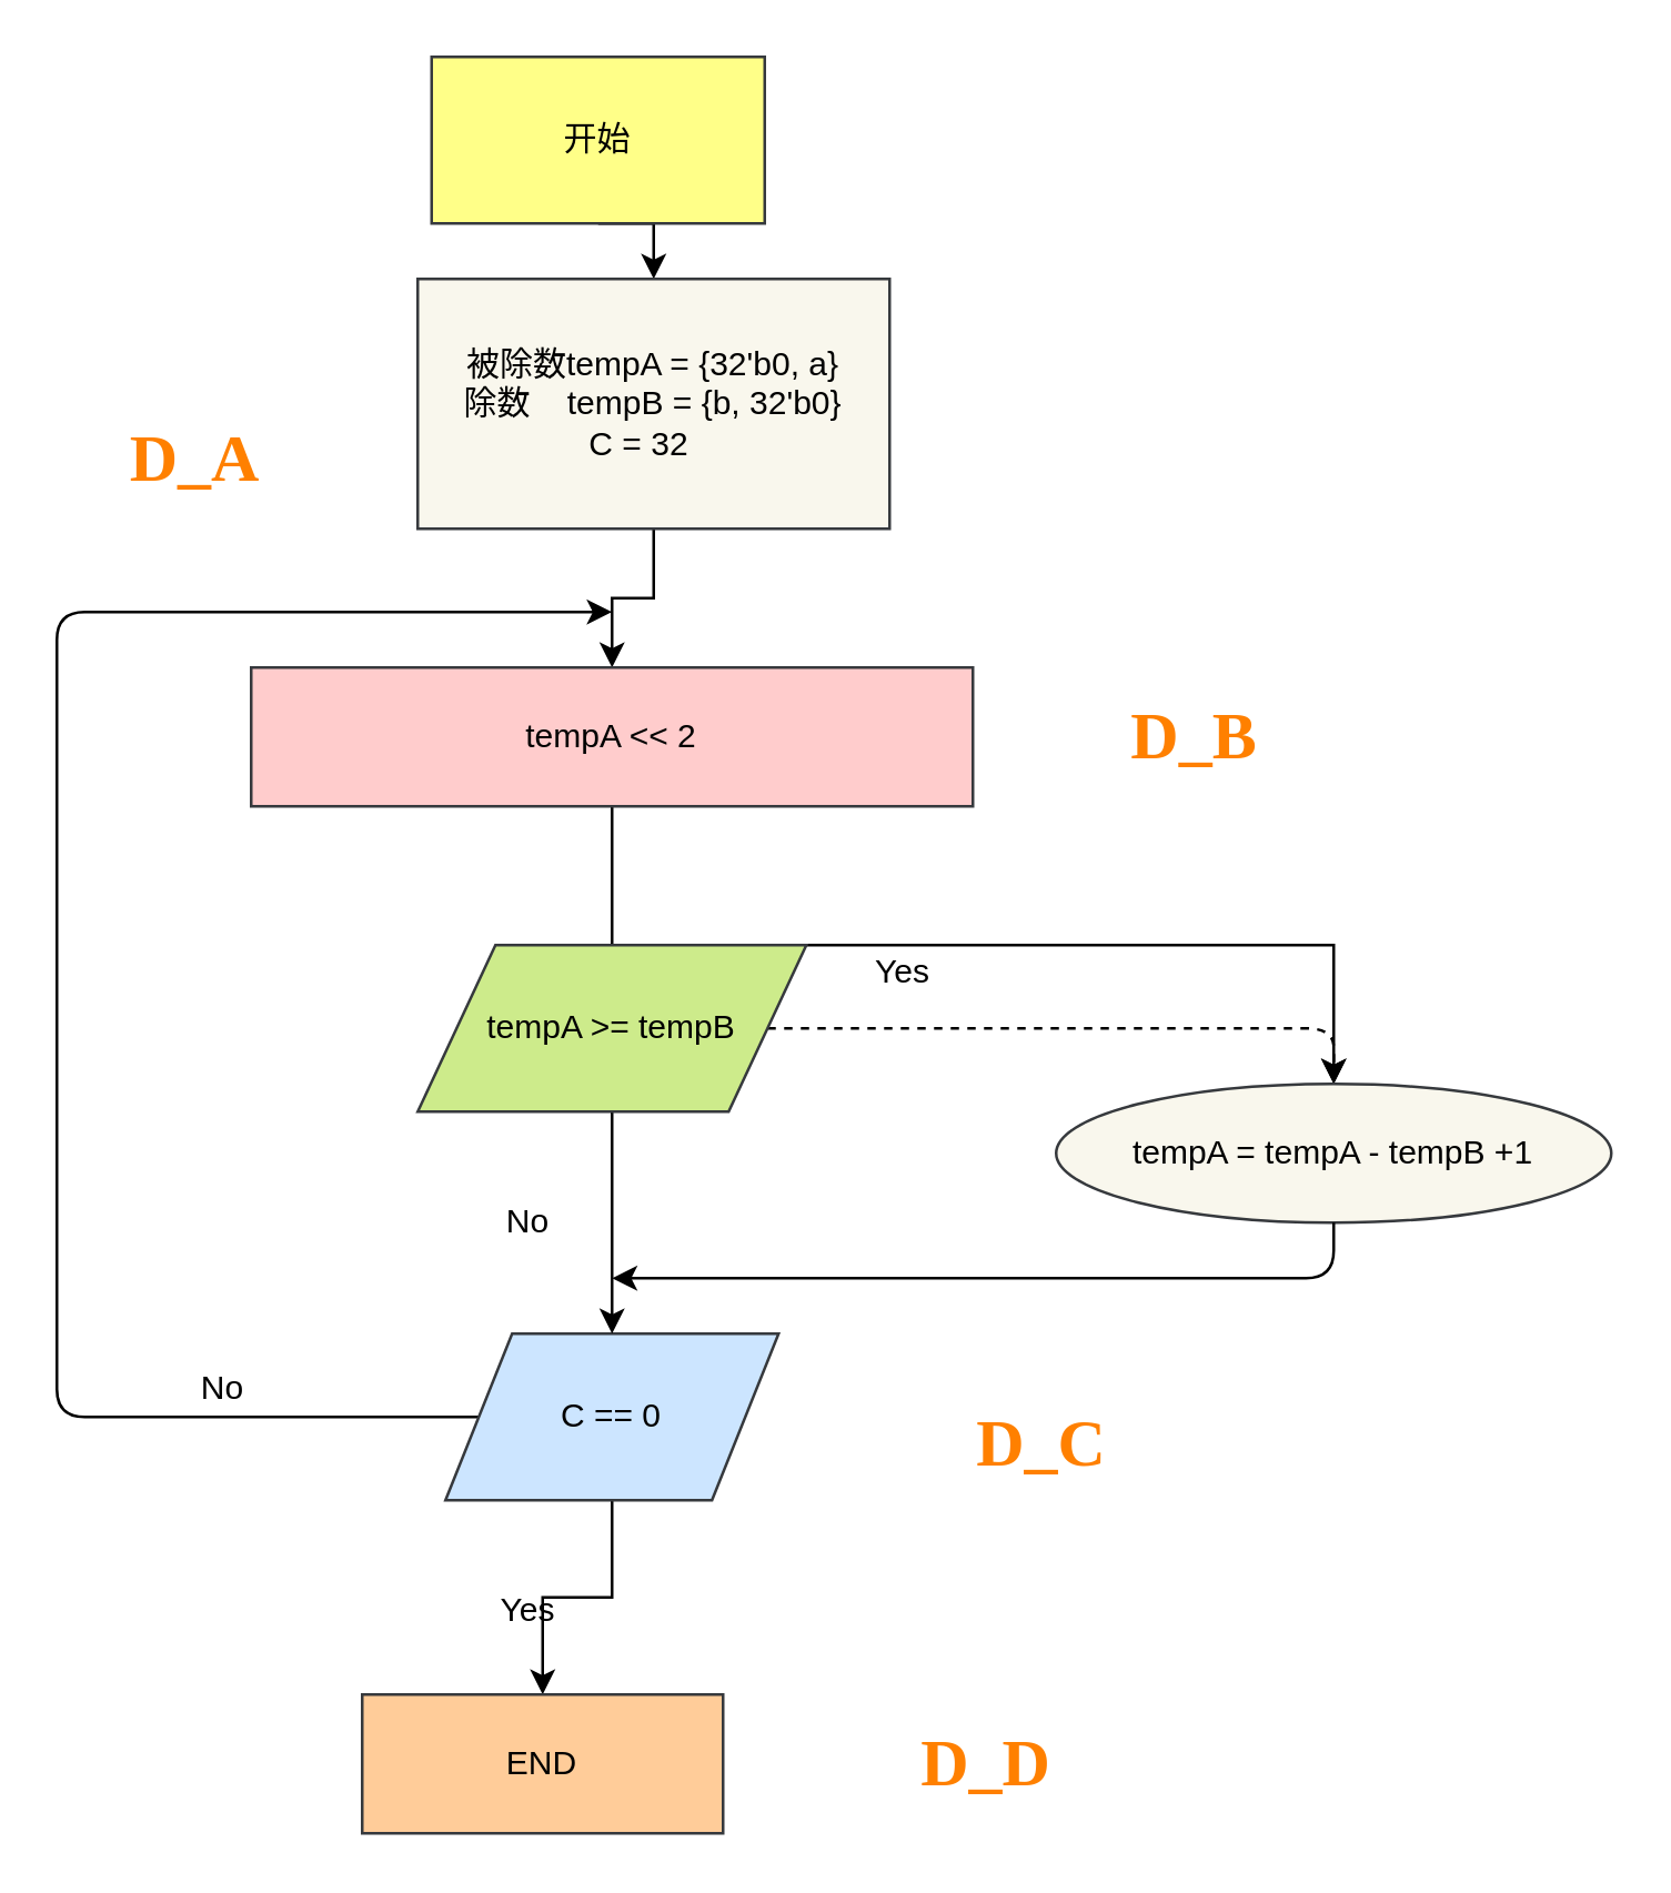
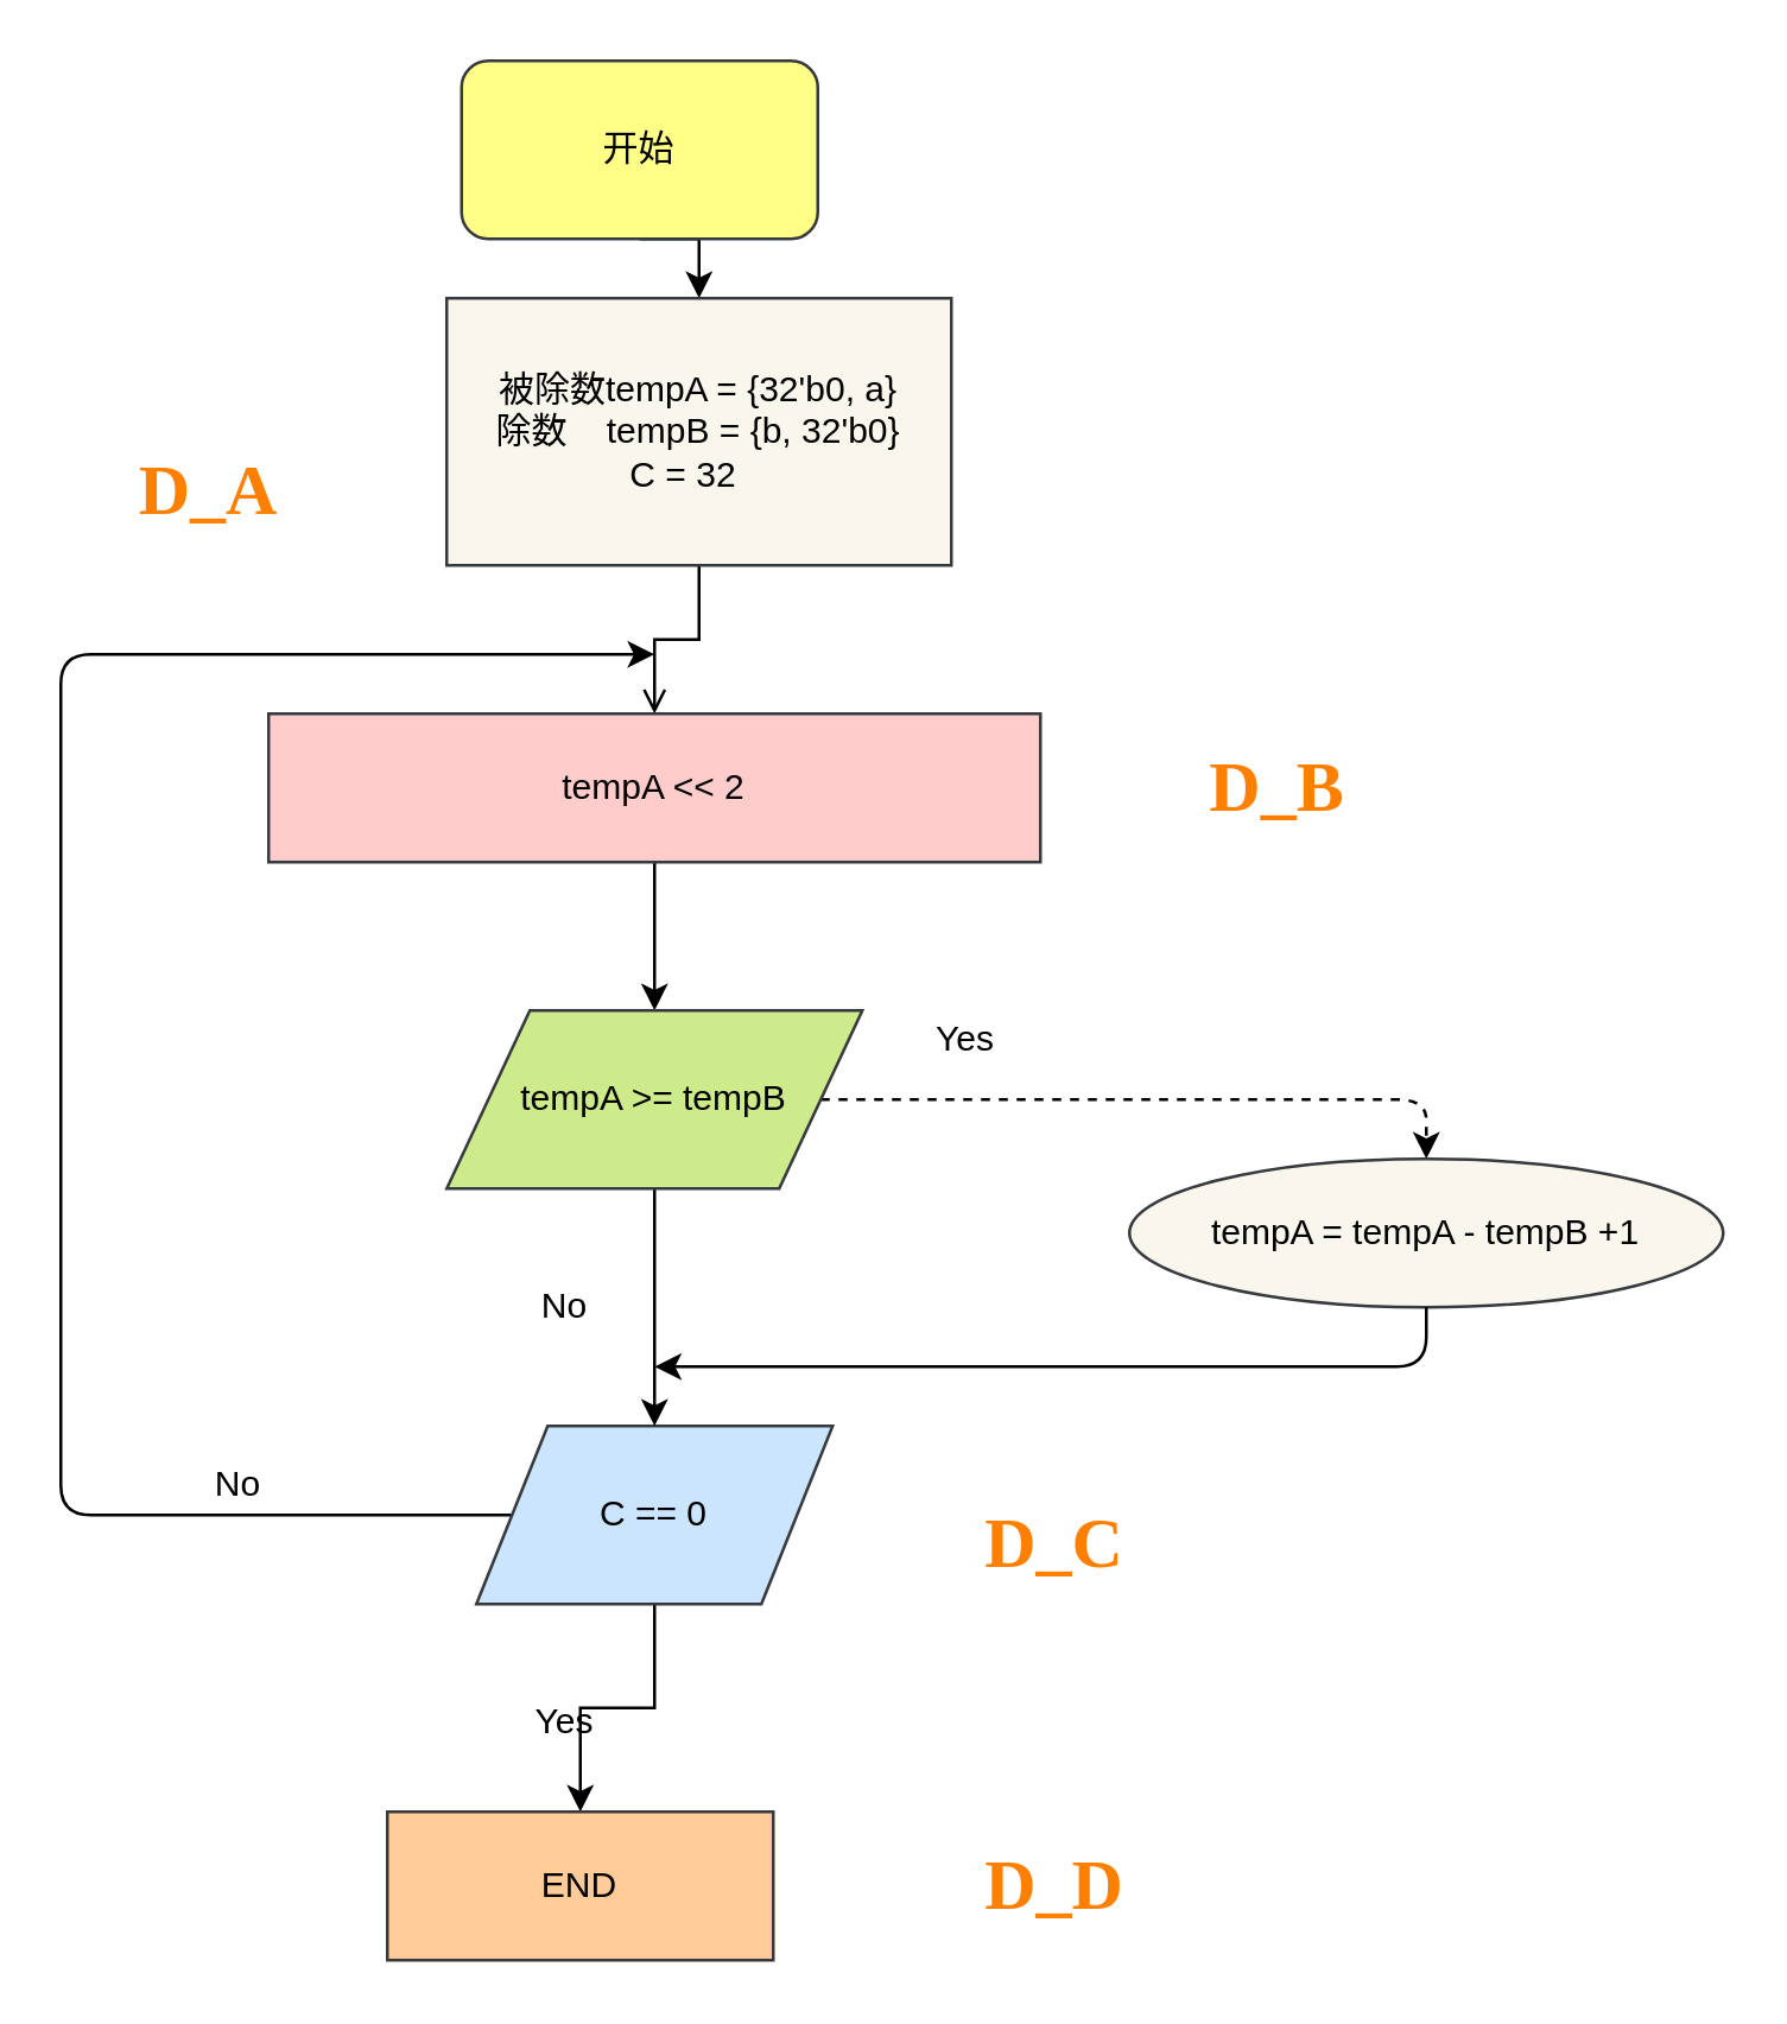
  <mxCell id="0" />
  <mxCell id="1" parent="0" />
  <mxCell id="2" style="edgeStyle=orthogonalEdgeStyle;rounded=0;orthogonalLoop=1;jettySize=auto;html=1;exitX=0.5;exitY=1;exitDx=0;exitDy=0;entryX=0.5;entryY=0;entryDx=0;entryDy=0;" edge="1" parent="1" source="3" target="5"><mxGeometry relative="1" as="geometry" /></mxCell>
- <mxCell id="3" value="开始" style="whiteSpace=wrap;html=1;fillColor=#ffff88;strokeColor=#36393d;rounded=0;" vertex="1" parent="1"><mxGeometry x="155" y="20" width="120" height="60" as="geometry" /></mxCell>
- <mxCell id="4" style="edgeStyle=orthogonalEdgeStyle;rounded=0;orthogonalLoop=1;jettySize=auto;html=1;exitX=0.5;exitY=1;exitDx=0;exitDy=0;entryX=0.5;entryY=0;entryDx=0;entryDy=0;" edge="1" parent="1" source="5" target="13"><mxGeometry relative="1" as="geometry" /></mxCell>
+ <mxCell id="3" value="开始" style="rounded=1;whiteSpace=wrap;html=1;fillColor=#ffff88;strokeColor=#36393d;" vertex="1" parent="1"><mxGeometry x="155" y="20" width="120" height="60" as="geometry" /></mxCell>
+ <mxCell id="4" style="edgeStyle=orthogonalEdgeStyle;rounded=0;orthogonalLoop=1;jettySize=auto;html=1;exitX=0.5;exitY=1;exitDx=0;exitDy=0;entryX=0.5;entryY=0;entryDx=0;entryDy=0;endArrow=open;" edge="1" parent="1" source="5" target="13"><mxGeometry relative="1" as="geometry" /></mxCell>
  <mxCell id="5" value="被除数tempA = {32'b0, a}&lt;br&gt;除数&amp;nbsp; &amp;nbsp; tempB = {b, 32'b0}&lt;br&gt;C = 32&amp;nbsp; &amp;nbsp;" style="rounded=0;whiteSpace=wrap;html=1;fillColor=#f9f7ed;strokeColor=#36393d;" vertex="1" parent="1"><mxGeometry x="150" y="100" width="170" height="90" as="geometry" /></mxCell>
  <mxCell id="6" style="edgeStyle=orthogonalEdgeStyle;rounded=0;orthogonalLoop=1;jettySize=auto;html=1;exitX=0.5;exitY=1;exitDx=0;exitDy=0;entryX=0.5;entryY=0;entryDx=0;entryDy=0;" edge="1" parent="1" source="8" target="9"><mxGeometry relative="1" as="geometry"><mxPoint x="220.588" y="600" as="targetPoint" /></mxGeometry></mxCell>
  <mxCell id="7" style="edgeStyle=orthogonalEdgeStyle;rounded=1;orthogonalLoop=1;jettySize=auto;html=1;exitX=0;exitY=0.5;exitDx=0;exitDy=0;" edge="1" parent="1" source="8"><mxGeometry relative="1" as="geometry"><mxPoint x="220" y="220" as="targetPoint" /><Array as="points"><mxPoint x="20" y="510" /></Array></mxGeometry></mxCell>
  <mxCell id="8" value="C == 0" style="shape=parallelogram;perimeter=parallelogramPerimeter;whiteSpace=wrap;html=1;fillColor=#cce5ff;strokeColor=#36393d;" vertex="1" parent="1"><mxGeometry x="160" y="480" width="120" height="60" as="geometry" /></mxCell>
  <mxCell id="9" value="END" style="rounded=0;whiteSpace=wrap;html=1;fillColor=#ffcc99;strokeColor=#36393d;" vertex="1" parent="1"><mxGeometry x="130" y="610" width="130" height="50" as="geometry" /></mxCell>
  <mxCell id="10" value="Yes" style="text;html=1;strokeColor=none;fillColor=none;align=center;verticalAlign=middle;whiteSpace=wrap;rounded=0;" vertex="1" parent="1"><mxGeometry x="305" y="340" width="40" height="20" as="geometry" /></mxCell>
  <mxCell id="11" value="No" style="text;html=1;strokeColor=none;fillColor=none;align=center;verticalAlign=middle;whiteSpace=wrap;rounded=0;" vertex="1" parent="1"><mxGeometry x="170" y="430" width="40" height="20" as="geometry" /></mxCell>
- <mxCell id="12" style="edgeStyle=orthogonalEdgeStyle;rounded=0;orthogonalLoop=1;jettySize=auto;html=1;exitX=0.5;exitY=1;exitDx=0;exitDy=0;" edge="1" parent="1" source="13" target="17"><mxGeometry relative="1" as="geometry" /></mxCell>
+ <mxCell id="12" style="edgeStyle=orthogonalEdgeStyle;rounded=0;orthogonalLoop=1;jettySize=auto;html=1;exitX=0.5;exitY=1;exitDx=0;exitDy=0;entryX=0.5;entryY=0;entryDx=0;entryDy=0;" edge="1" parent="1" source="13" target="16"><mxGeometry relative="1" as="geometry" /></mxCell>
  <mxCell id="13" value="tempA &amp;lt;&amp;lt; 2" style="rounded=0;whiteSpace=wrap;html=1;fillColor=#ffcccc;strokeColor=#36393d;" vertex="1" parent="1"><mxGeometry x="90" y="240" width="260" height="50" as="geometry" /></mxCell>
  <mxCell id="14" style="edgeStyle=orthogonalEdgeStyle;rounded=1;orthogonalLoop=1;jettySize=auto;html=1;exitX=1;exitY=0.5;exitDx=0;exitDy=0;entryX=0.5;entryY=0;entryDx=0;entryDy=0;dashed=1;" edge="1" parent="1" source="16" target="17"><mxGeometry relative="1" as="geometry" /></mxCell>
  <mxCell id="15" style="edgeStyle=orthogonalEdgeStyle;rounded=0;orthogonalLoop=1;jettySize=auto;html=1;exitX=0.5;exitY=1;exitDx=0;exitDy=0;" edge="1" parent="1" source="16" target="8"><mxGeometry relative="1" as="geometry" /></mxCell>
  <mxCell id="16" value="tempA &amp;gt;= tempB" style="shape=parallelogram;perimeter=parallelogramPerimeter;whiteSpace=wrap;html=1;fillColor=#cdeb8b;strokeColor=#36393d;" vertex="1" parent="1"><mxGeometry x="150" y="340" width="140" height="60" as="geometry" /></mxCell>
  <mxCell id="17" value="tempA = tempA - tempB +1" style="ellipse;whiteSpace=wrap;html=1;fillColor=#f9f7ed;strokeColor=#36393d;" vertex="1" parent="1"><mxGeometry x="380" y="390" width="200" height="50" as="geometry" /></mxCell>
  <mxCell id="18" value="" style="endArrow=classic;html=1;exitX=0.5;exitY=1;exitDx=0;exitDy=0;" edge="1" parent="1" source="17"><mxGeometry width="50" height="50" relative="1" as="geometry"><mxPoint x="290" y="630" as="sourcePoint" /><mxPoint x="220" y="460" as="targetPoint" /><Array as="points"><mxPoint x="480" y="460" /></Array></mxGeometry></mxCell>
  <mxCell id="19" value="Yes" style="text;html=1;strokeColor=none;fillColor=none;align=center;verticalAlign=middle;whiteSpace=wrap;rounded=0;" vertex="1" parent="1"><mxGeometry x="170" y="570" width="40" height="20" as="geometry" /></mxCell>
  <mxCell id="20" value="No" style="text;html=1;strokeColor=none;fillColor=none;align=center;verticalAlign=middle;whiteSpace=wrap;rounded=0;" vertex="1" parent="1"><mxGeometry x="60" y="490" width="40" height="20" as="geometry" /></mxCell>
  <mxCell id="21" value="&lt;font style=&quot;font-size: 24px&quot; face=&quot;Comic Sans MS&quot;&gt;&lt;b&gt;D_A&lt;/b&gt;&lt;/font&gt;" style="text;html=1;align=center;verticalAlign=middle;whiteSpace=wrap;rounded=0;fillColor=none;fontColor=#FF8000;" vertex="1" parent="1"><mxGeometry x="20" y="155" width="100" height="20" as="geometry" /></mxCell>
  <mxCell id="22" value="&lt;font style=&quot;font-size: 24px&quot; face=&quot;Comic Sans MS&quot;&gt;&lt;b&gt;D_B&lt;/b&gt;&lt;/font&gt;" style="text;html=1;align=center;verticalAlign=middle;whiteSpace=wrap;rounded=0;fillColor=none;fontColor=#FF8000;" vertex="1" parent="1"><mxGeometry x="380" y="255" width="100" height="20" as="geometry" /></mxCell>
  <mxCell id="23" value="&lt;font style=&quot;font-size: 24px&quot; face=&quot;Comic Sans MS&quot;&gt;&lt;b&gt;D_D&lt;/b&gt;&lt;/font&gt;" style="text;html=1;align=center;verticalAlign=middle;whiteSpace=wrap;rounded=0;fillColor=none;fontColor=#FF8000;" vertex="1" parent="1"><mxGeometry x="305" y="625" width="100" height="20" as="geometry" /></mxCell>
- <mxCell id="24" value="&lt;font style=&quot;font-size: 24px&quot; face=&quot;Comic Sans MS&quot;&gt;&lt;b&gt;D_C&lt;/b&gt;&lt;/font&gt;" style="text;html=1;align=center;verticalAlign=middle;whiteSpace=wrap;rounded=0;fillColor=none;fontColor=#FF8000;" vertex="1" parent="1"><mxGeometry x="325" y="510" width="100" height="20" as="geometry" /></mxCell>
+ <mxCell id="24" value="&lt;font style=&quot;font-size: 24px&quot; face=&quot;Comic Sans MS&quot;&gt;&lt;b&gt;D_C&lt;/b&gt;&lt;/font&gt;" style="text;html=1;align=center;verticalAlign=middle;whiteSpace=wrap;rounded=0;fillColor=none;fontColor=#FF8000;" vertex="1" parent="1"><mxGeometry x="305" y="510" width="100" height="20" as="geometry" /></mxCell>
